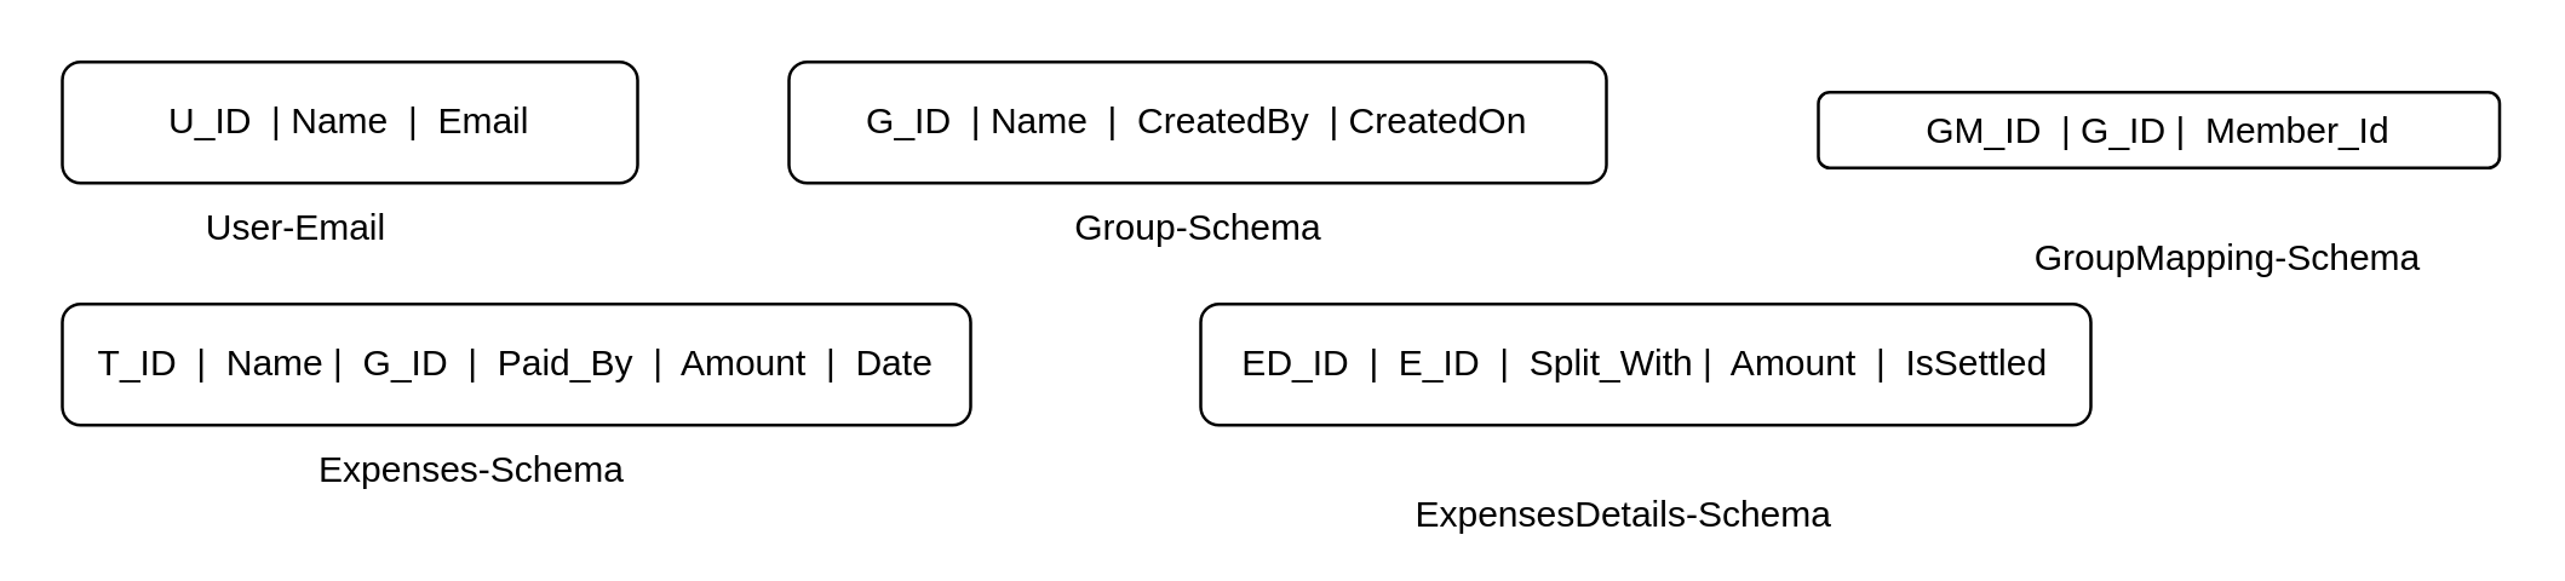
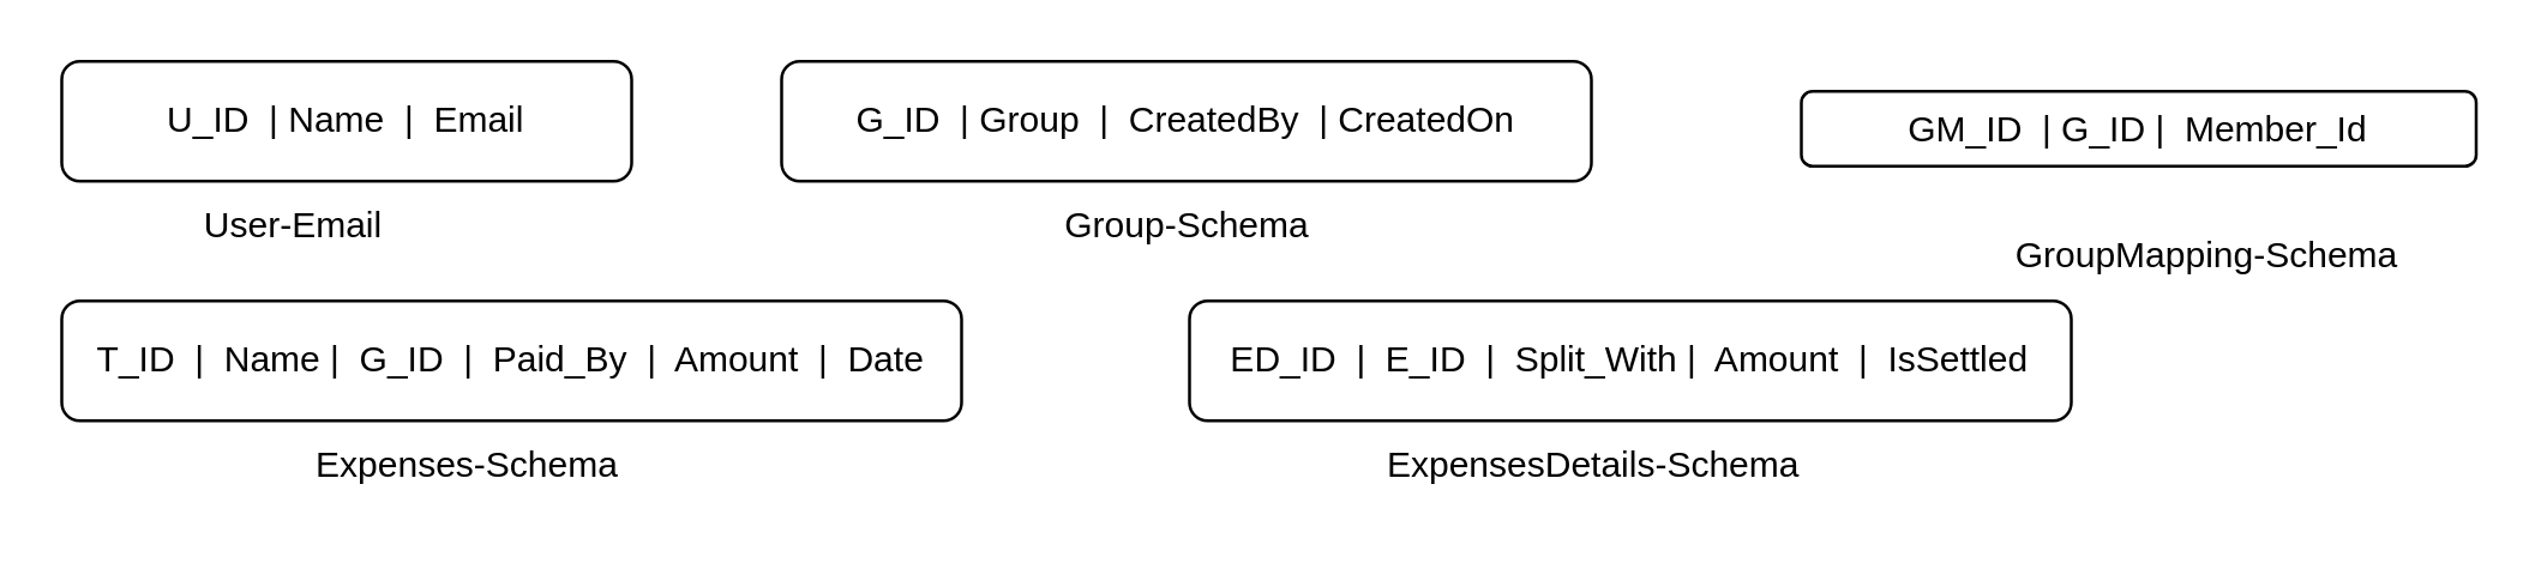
  <mxCell id="0" />
  <mxCell id="1" parent="0" />
  <mxCell id="2" value="U_ID&amp;nbsp; | Name&amp;nbsp; |&amp;nbsp; Email" style="rounded=1;whiteSpace=wrap;html=1;" parent="1" vertex="1"><mxGeometry x="20" y="20" width="190" height="40" as="geometry" /></mxCell>
  <mxCell id="3" value="User-Email" style="text;html=1;strokeColor=none;fillColor=none;align=center;verticalAlign=middle;whiteSpace=wrap;rounded=0;" parent="1" vertex="1"><mxGeometry x="50" y="60" width="95" height="30" as="geometry" /></mxCell>
- <mxCell id="4" value="G_ID&amp;nbsp; | Name&amp;nbsp; |&amp;nbsp; CreatedBy&amp;nbsp; | CreatedOn" style="rounded=1;whiteSpace=wrap;html=1;" parent="1" vertex="1"><mxGeometry x="260" y="20" width="270" height="40" as="geometry" /></mxCell>
+ <mxCell id="4" value="G_ID&amp;nbsp; | Group&amp;nbsp; |&amp;nbsp; CreatedBy&amp;nbsp; | CreatedOn" style="rounded=1;whiteSpace=wrap;html=1;" parent="1" vertex="1"><mxGeometry x="260" y="20" width="270" height="40" as="geometry" /></mxCell>
  <mxCell id="5" value="Group-Schema" style="text;html=1;strokeColor=none;fillColor=none;align=center;verticalAlign=middle;whiteSpace=wrap;rounded=0;" parent="1" vertex="1"><mxGeometry x="347.5" y="60" width="95" height="30" as="geometry" /></mxCell>
  <mxCell id="6" value="T_ID&amp;nbsp; |&amp;nbsp; Name |&amp;nbsp; G_ID&amp;nbsp; |&amp;nbsp; Paid_By&amp;nbsp; |&amp;nbsp; Amount&amp;nbsp; |&amp;nbsp; Date" style="rounded=1;whiteSpace=wrap;html=1;" parent="1" vertex="1"><mxGeometry x="20" y="100" width="300" height="40" as="geometry" /></mxCell>
  <mxCell id="7" value="GroupMapping-Schema" style="text;html=1;strokeColor=none;fillColor=none;align=center;verticalAlign=middle;whiteSpace=wrap;rounded=0;" parent="1" vertex="1"><mxGeometry x="663.75" y="70" width="142.5" height="30" as="geometry" /></mxCell>
  <mxCell id="8" value="GM_ID&amp;nbsp; | G_ID |&amp;nbsp; Member_Id" style="rounded=1;whiteSpace=wrap;html=1;" parent="1" vertex="1"><mxGeometry x="600" y="30" width="225" height="25" as="geometry" /></mxCell>
  <mxCell id="9" value="Expenses-Schema" style="text;html=1;strokeColor=none;fillColor=none;align=center;verticalAlign=middle;whiteSpace=wrap;rounded=0;" parent="1" vertex="1"><mxGeometry x="83.75" y="140" width="142.5" height="30" as="geometry" /></mxCell>
  <mxCell id="10" value="ED_ID&amp;nbsp; |&amp;nbsp; E_ID&amp;nbsp; |&amp;nbsp; Split_With |&amp;nbsp; Amount&amp;nbsp; |&amp;nbsp; IsSettled" style="rounded=1;whiteSpace=wrap;html=1;" parent="1" vertex="1"><mxGeometry x="396" y="100" width="294" height="40" as="geometry" /></mxCell>
- <mxCell id="11" value="ExpensesDetails-Schema" style="text;html=1;strokeColor=none;fillColor=none;align=center;verticalAlign=middle;whiteSpace=wrap;rounded=0;" parent="1" vertex="1"><mxGeometry x="442.88" y="155" width="186.25" height="30" as="geometry" /></mxCell>
+ <mxCell id="11" value="ExpensesDetails-Schema" style="text;html=1;strokeColor=none;fillColor=none;align=center;verticalAlign=middle;whiteSpace=wrap;rounded=0;" parent="1" vertex="1"><mxGeometry x="437.88" y="140" width="186.25" height="30" as="geometry" /></mxCell>
